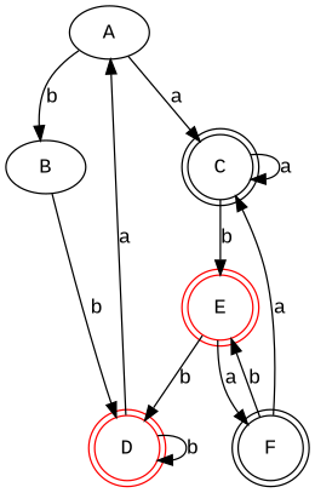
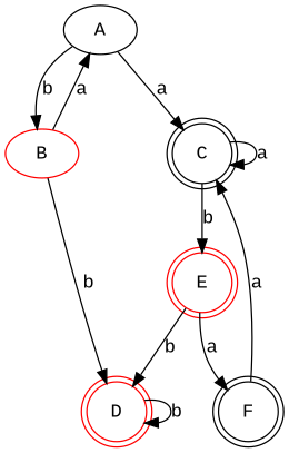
  digraph {
    fontname="Liberation Mono"
    node [color=black fontname="Liberation Mono" shape=doublecircle]
    edge [fontname="Liberation Mono"]
    A [shape=""]
-   B [shape=""]
+   B [color=red shape=""]
    C
    D [color=red]
    E [color=red]
    F
    A -> B [label=b]
    A -> C [label=a]
-   D -> A [label=a]
+   B -> A [label=a]
    B -> D [label=b]
    C -> C [label=a]
    C -> E [label=b]
    D -> D [label=b]
    E -> D [label=b]
    E -> F [label=a]
    F -> C [label=a]
-   F -> E [label=b]
  }
